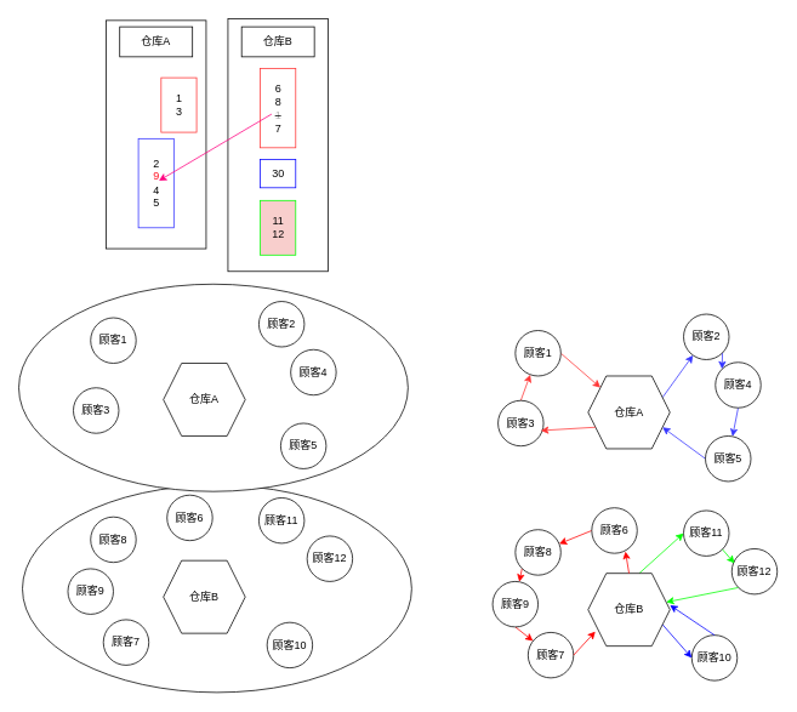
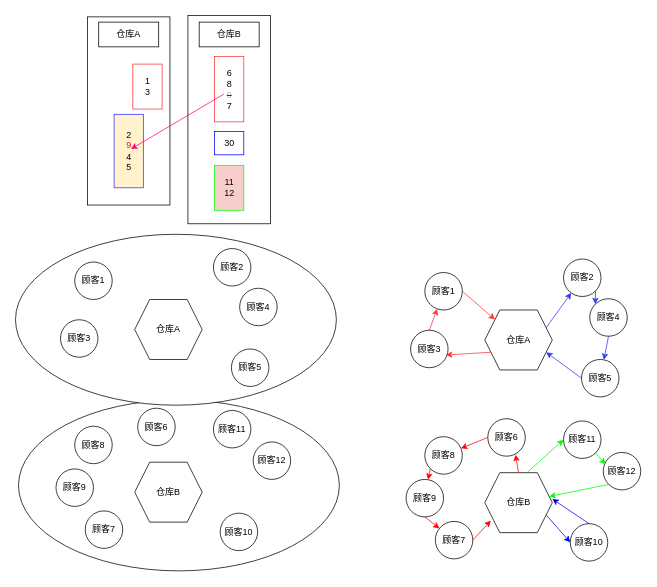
  <mxCell id="0" />
  <mxCell id="1" parent="0" />
  <mxCell id="2" value="" style="ellipse;whiteSpace=wrap;html=1;" vertex="1" parent="1"><mxGeometry x="24" y="533" width="428" height="228" as="geometry" /></mxCell>
  <mxCell id="3" value="" style="ellipse;whiteSpace=wrap;html=1;" vertex="1" parent="1"><mxGeometry x="20" y="312" width="428" height="228" as="geometry" /></mxCell>
  <mxCell id="4" value="" style="rounded=0;whiteSpace=wrap;html=1;" vertex="1" parent="1"><mxGeometry x="250" y="20" width="110" height="278" as="geometry" /></mxCell>
  <mxCell id="5" value="" style="rounded=0;whiteSpace=wrap;html=1;" vertex="1" parent="1"><mxGeometry x="116" y="22" width="110" height="251" as="geometry" /></mxCell>
  <mxCell id="6" value="仓库A" style="rounded=0;whiteSpace=wrap;html=1;" vertex="1" parent="1"><mxGeometry x="131" y="29" width="80" height="33" as="geometry" /></mxCell>
  <mxCell id="7" value="仓库B" style="rounded=0;whiteSpace=wrap;html=1;" vertex="1" parent="1"><mxGeometry x="265" y="29" width="80" height="33" as="geometry" /></mxCell>
  <mxCell id="8" value="1&lt;div&gt;3&lt;/div&gt;" style="rounded=0;whiteSpace=wrap;html=1;strokeColor=#FF3333;" vertex="1" parent="1"><mxGeometry x="176.5" y="85" width="39" height="60" as="geometry" /></mxCell>
- <mxCell id="9" value="2&lt;div&gt;&lt;font color=&quot;#ff0a1b&quot;&gt;9&lt;/font&gt;&lt;br&gt;&lt;div&gt;4&lt;/div&gt;&lt;div&gt;5&lt;/div&gt;&lt;/div&gt;" style="rounded=0;whiteSpace=wrap;html=1;strokeColor=#3333FF;" vertex="1" parent="1"><mxGeometry x="151.5" y="152" width="39" height="98" as="geometry" /></mxCell>
- <mxCell id="10" value="6&lt;div&gt;8&lt;/div&gt;&lt;div&gt;&lt;strike&gt;&lt;font color=&quot;#b3b3b3&quot;&gt;1&lt;/font&gt;&lt;/strike&gt;&lt;/div&gt;&lt;div&gt;7&lt;/div&gt;" style="rounded=0;whiteSpace=wrap;html=1;strokeColor=#FF3333;" vertex="1" parent="1"><mxGeometry x="285.5" y="75" width="39" height="87" as="geometry" /></mxCell>
+ <mxCell id="9" value="2&lt;div&gt;&lt;font color=&quot;#ff0a1b&quot;&gt;9&lt;/font&gt;&lt;br&gt;&lt;div&gt;4&lt;/div&gt;&lt;div&gt;5&lt;/div&gt;&lt;/div&gt;" style="rounded=0;whiteSpace=wrap;html=1;strokeColor=#3333FF;fillColor=#fff2cc;" vertex="1" parent="1"><mxGeometry x="151.5" y="152" width="39" height="98" as="geometry" /></mxCell>
+ <mxCell id="10" value="6&lt;div&gt;8&lt;/div&gt;&lt;div&gt;&lt;strike&gt;&lt;font color=&quot;#b3b3b3&quot;&gt;9&lt;/font&gt;&lt;/strike&gt;&lt;/div&gt;&lt;div&gt;7&lt;/div&gt;" style="rounded=0;whiteSpace=wrap;html=1;strokeColor=#FF3333;" vertex="1" parent="1"><mxGeometry x="285.5" y="75" width="39" height="87" as="geometry" /></mxCell>
  <mxCell id="11" value="30" style="rounded=0;whiteSpace=wrap;html=1;strokeColor=#0000FF;" vertex="1" parent="1"><mxGeometry x="285.5" y="175" width="39" height="31" as="geometry" /></mxCell>
  <mxCell id="12" value="11&lt;div&gt;12&lt;/div&gt;" style="rounded=0;whiteSpace=wrap;html=1;strokeColor=#00FF00;fillColor=#f8cecc;" vertex="1" parent="1"><mxGeometry x="285.5" y="220" width="39" height="60" as="geometry" /></mxCell>
  <mxCell id="13" value="" style="endArrow=classic;html=1;rounded=0;strokeColor=#FF0080;" edge="1" parent="1"><mxGeometry width="50" height="50" relative="1" as="geometry"><mxPoint x="298" y="125" as="sourcePoint" /><mxPoint x="174" y="198.24" as="targetPoint" /></mxGeometry></mxCell>
  <mxCell id="14" value="顾客1" style="ellipse;whiteSpace=wrap;html=1;aspect=fixed;" vertex="1" parent="1"><mxGeometry x="99" y="349" width="50" height="50" as="geometry" /></mxCell>
  <mxCell id="15" value="仓库A" style="shape=hexagon;perimeter=hexagonPerimeter2;whiteSpace=wrap;html=1;fixedSize=1;" vertex="1" parent="1"><mxGeometry x="179" y="399" width="90" height="80" as="geometry" /></mxCell>
  <mxCell id="16" value="顾客2" style="ellipse;whiteSpace=wrap;html=1;aspect=fixed;" vertex="1" parent="1"><mxGeometry x="284" y="331" width="50" height="50" as="geometry" /></mxCell>
  <mxCell id="17" value="顾客4" style="ellipse;whiteSpace=wrap;html=1;aspect=fixed;" vertex="1" parent="1"><mxGeometry x="319" y="384" width="50" height="50" as="geometry" /></mxCell>
  <mxCell id="18" value="顾客3" style="ellipse;whiteSpace=wrap;html=1;aspect=fixed;" vertex="1" parent="1"><mxGeometry x="80" y="426" width="50" height="50" as="geometry" /></mxCell>
  <mxCell id="19" value="顾客10" style="ellipse;whiteSpace=wrap;html=1;aspect=fixed;" vertex="1" parent="1"><mxGeometry x="293" y="684" width="50" height="50" as="geometry" /></mxCell>
  <mxCell id="20" value="顾客6" style="ellipse;whiteSpace=wrap;html=1;aspect=fixed;" vertex="1" parent="1"><mxGeometry x="183" y="544" width="50" height="50" as="geometry" /></mxCell>
  <mxCell id="21" value="顾客8" style="ellipse;whiteSpace=wrap;html=1;aspect=fixed;" vertex="1" parent="1"><mxGeometry x="99" y="568" width="50" height="50" as="geometry" /></mxCell>
  <mxCell id="22" value="顾客9" style="ellipse;whiteSpace=wrap;html=1;aspect=fixed;" vertex="1" parent="1"><mxGeometry x="74" y="625" width="50" height="50" as="geometry" /></mxCell>
  <mxCell id="23" value="顾客7" style="ellipse;whiteSpace=wrap;html=1;aspect=fixed;" vertex="1" parent="1"><mxGeometry x="113" y="681" width="50" height="50" as="geometry" /></mxCell>
  <mxCell id="24" value="顾客5" style="ellipse;whiteSpace=wrap;html=1;aspect=fixed;" vertex="1" parent="1"><mxGeometry x="308" y="465" width="50" height="50" as="geometry" /></mxCell>
  <mxCell id="25" value="顾客12" style="ellipse;whiteSpace=wrap;html=1;aspect=fixed;" vertex="1" parent="1"><mxGeometry x="337" y="589" width="50" height="50" as="geometry" /></mxCell>
  <mxCell id="26" value="顾客11" style="ellipse;whiteSpace=wrap;html=1;aspect=fixed;" vertex="1" parent="1"><mxGeometry x="284" y="547" width="50" height="50" as="geometry" /></mxCell>
  <mxCell id="27" value="仓库B" style="shape=hexagon;perimeter=hexagonPerimeter2;whiteSpace=wrap;html=1;fixedSize=1;" vertex="1" parent="1"><mxGeometry x="179" y="616" width="90" height="80" as="geometry" /></mxCell>
  <mxCell id="28" style="rounded=0;orthogonalLoop=1;jettySize=auto;html=1;exitX=1;exitY=0.5;exitDx=0;exitDy=0;strokeColor=#FF3333;" edge="1" parent="1" source="29" target="31"><mxGeometry relative="1" as="geometry" /></mxCell>
  <mxCell id="29" value="顾客1" style="ellipse;whiteSpace=wrap;html=1;aspect=fixed;" vertex="1" parent="1"><mxGeometry x="566" y="363" width="50" height="50" as="geometry" /></mxCell>
  <mxCell id="30" style="edgeStyle=none;rounded=0;orthogonalLoop=1;jettySize=auto;html=1;exitX=1;exitY=0.25;exitDx=0;exitDy=0;strokeColor=#3333FF;" edge="1" parent="1" source="31" target="33"><mxGeometry relative="1" as="geometry" /></mxCell>
  <mxCell id="31" value="仓库A" style="shape=hexagon;perimeter=hexagonPerimeter2;whiteSpace=wrap;html=1;fixedSize=1;" vertex="1" parent="1"><mxGeometry x="646" y="413" width="90" height="80" as="geometry" /></mxCell>
  <mxCell id="32" style="edgeStyle=none;rounded=0;orthogonalLoop=1;jettySize=auto;html=1;exitX=1;exitY=1;exitDx=0;exitDy=0;entryX=0;entryY=0;entryDx=0;entryDy=0;strokeColor=#3333FF;" edge="1" parent="1" source="33" target="35"><mxGeometry relative="1" as="geometry" /></mxCell>
  <mxCell id="33" value="顾客2" style="ellipse;whiteSpace=wrap;html=1;aspect=fixed;" vertex="1" parent="1"><mxGeometry x="751" y="345" width="50" height="50" as="geometry" /></mxCell>
  <mxCell id="34" style="edgeStyle=none;rounded=0;orthogonalLoop=1;jettySize=auto;html=1;exitX=0.5;exitY=1;exitDx=0;exitDy=0;strokeColor=#3333FF;" edge="1" parent="1" source="35" target="47"><mxGeometry relative="1" as="geometry" /></mxCell>
  <mxCell id="35" value="顾客4" style="ellipse;whiteSpace=wrap;html=1;aspect=fixed;" vertex="1" parent="1"><mxGeometry x="786" y="398" width="50" height="50" as="geometry" /></mxCell>
  <mxCell id="36" style="rounded=0;orthogonalLoop=1;jettySize=auto;html=1;exitX=0.5;exitY=0;exitDx=0;exitDy=0;strokeColor=#FF3333;" edge="1" parent="1" source="37" target="29"><mxGeometry relative="1" as="geometry" /></mxCell>
  <mxCell id="37" value="顾客3" style="ellipse;whiteSpace=wrap;html=1;aspect=fixed;" vertex="1" parent="1"><mxGeometry x="547" y="440" width="50" height="50" as="geometry" /></mxCell>
  <mxCell id="38" value="顾客10" style="ellipse;whiteSpace=wrap;html=1;aspect=fixed;" vertex="1" parent="1"><mxGeometry x="760" y="698" width="50" height="50" as="geometry" /></mxCell>
  <mxCell id="39" style="edgeStyle=none;rounded=0;orthogonalLoop=1;jettySize=auto;html=1;exitX=0;exitY=0.5;exitDx=0;exitDy=0;strokeColor=#FF0000;" edge="1" parent="1" source="40" target="42"><mxGeometry relative="1" as="geometry" /></mxCell>
  <mxCell id="40" value="顾客6" style="ellipse;whiteSpace=wrap;html=1;aspect=fixed;" vertex="1" parent="1"><mxGeometry x="650" y="558" width="50" height="50" as="geometry" /></mxCell>
  <mxCell id="41" style="edgeStyle=none;rounded=0;orthogonalLoop=1;jettySize=auto;html=1;exitX=0;exitY=1;exitDx=0;exitDy=0;strokeColor=#FF0000;" edge="1" parent="1" source="42" target="44"><mxGeometry relative="1" as="geometry" /></mxCell>
  <mxCell id="42" value="顾客8" style="ellipse;whiteSpace=wrap;html=1;aspect=fixed;" vertex="1" parent="1"><mxGeometry x="566" y="582" width="50" height="50" as="geometry" /></mxCell>
  <mxCell id="43" style="edgeStyle=none;rounded=0;orthogonalLoop=1;jettySize=auto;html=1;exitX=0.5;exitY=1;exitDx=0;exitDy=0;strokeColor=#FF0000;" edge="1" parent="1" source="44" target="45"><mxGeometry relative="1" as="geometry" /></mxCell>
  <mxCell id="44" value="顾客9" style="ellipse;whiteSpace=wrap;html=1;aspect=fixed;" vertex="1" parent="1"><mxGeometry x="541" y="639" width="50" height="50" as="geometry" /></mxCell>
  <mxCell id="45" value="顾客7" style="ellipse;whiteSpace=wrap;html=1;aspect=fixed;" vertex="1" parent="1"><mxGeometry x="580" y="695" width="50" height="50" as="geometry" /></mxCell>
  <mxCell id="46" style="edgeStyle=none;rounded=0;orthogonalLoop=1;jettySize=auto;html=1;exitX=0;exitY=0.5;exitDx=0;exitDy=0;entryX=1;entryY=0.75;entryDx=0;entryDy=0;strokeColor=#3333FF;" edge="1" parent="1" source="47" target="31"><mxGeometry relative="1" as="geometry" /></mxCell>
  <mxCell id="47" value="顾客5" style="ellipse;whiteSpace=wrap;html=1;aspect=fixed;" vertex="1" parent="1"><mxGeometry x="775" y="479" width="50" height="50" as="geometry" /></mxCell>
  <mxCell id="48" style="edgeStyle=none;rounded=0;orthogonalLoop=1;jettySize=auto;html=1;exitX=0;exitY=1;exitDx=0;exitDy=0;strokeColor=#00FF00;" edge="1" parent="1" source="49" target="53"><mxGeometry relative="1" as="geometry" /></mxCell>
  <mxCell id="49" value="顾客12" style="ellipse;whiteSpace=wrap;html=1;aspect=fixed;" vertex="1" parent="1"><mxGeometry x="804" y="603" width="50" height="50" as="geometry" /></mxCell>
  <mxCell id="50" value="顾客11" style="ellipse;whiteSpace=wrap;html=1;aspect=fixed;" vertex="1" parent="1"><mxGeometry x="751" y="561" width="50" height="50" as="geometry" /></mxCell>
  <mxCell id="51" style="edgeStyle=none;rounded=0;orthogonalLoop=1;jettySize=auto;html=1;exitX=1;exitY=0.75;exitDx=0;exitDy=0;entryX=0;entryY=0.5;entryDx=0;entryDy=0;strokeColor=#0000FF;" edge="1" parent="1" source="53" target="38"><mxGeometry relative="1" as="geometry" /></mxCell>
  <mxCell id="52" style="edgeStyle=none;rounded=0;orthogonalLoop=1;jettySize=auto;html=1;exitX=0.625;exitY=0;exitDx=0;exitDy=0;entryX=0;entryY=0.5;entryDx=0;entryDy=0;strokeColor=#00FF00;" edge="1" parent="1" source="53" target="50"><mxGeometry relative="1" as="geometry" /></mxCell>
  <mxCell id="53" value="仓库B" style="shape=hexagon;perimeter=hexagonPerimeter2;whiteSpace=wrap;html=1;fixedSize=1;" vertex="1" parent="1"><mxGeometry x="646" y="630" width="90" height="80" as="geometry" /></mxCell>
  <mxCell id="54" style="rounded=0;orthogonalLoop=1;jettySize=auto;html=1;exitX=0;exitY=0.75;exitDx=0;exitDy=0;entryX=0.94;entryY=0.66;entryDx=0;entryDy=0;entryPerimeter=0;strokeColor=#FF3333;" edge="1" parent="1" source="31" target="37"><mxGeometry relative="1" as="geometry" /></mxCell>
  <mxCell id="55" style="edgeStyle=none;rounded=0;orthogonalLoop=1;jettySize=auto;html=1;exitX=0.5;exitY=0;exitDx=0;exitDy=0;entryX=0.74;entryY=0.96;entryDx=0;entryDy=0;entryPerimeter=0;strokeColor=#FF0000;" edge="1" parent="1" source="53" target="40"><mxGeometry relative="1" as="geometry" /></mxCell>
  <mxCell id="56" style="edgeStyle=none;rounded=0;orthogonalLoop=1;jettySize=auto;html=1;exitX=1;exitY=0.5;exitDx=0;exitDy=0;entryX=0.089;entryY=0.8;entryDx=0;entryDy=0;entryPerimeter=0;strokeColor=#FF0000;" edge="1" parent="1" source="45" target="53"><mxGeometry relative="1" as="geometry" /></mxCell>
  <mxCell id="57" style="edgeStyle=none;rounded=0;orthogonalLoop=1;jettySize=auto;html=1;exitX=0.5;exitY=0;exitDx=0;exitDy=0;entryX=1;entryY=0.438;entryDx=0;entryDy=0;entryPerimeter=0;strokeColor=#0000FF;" edge="1" parent="1" source="38" target="53"><mxGeometry relative="1" as="geometry" /></mxCell>
  <mxCell id="58" style="edgeStyle=none;rounded=0;orthogonalLoop=1;jettySize=auto;html=1;exitX=1;exitY=1;exitDx=0;exitDy=0;entryX=0.06;entryY=0.32;entryDx=0;entryDy=0;entryPerimeter=0;strokeColor=#00FF00;" edge="1" parent="1" source="50" target="49"><mxGeometry relative="1" as="geometry" /></mxCell>
